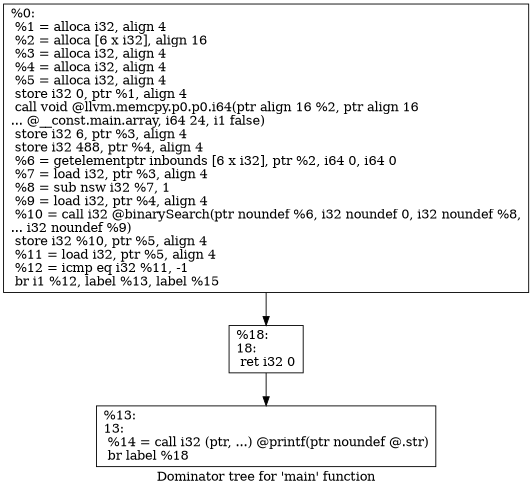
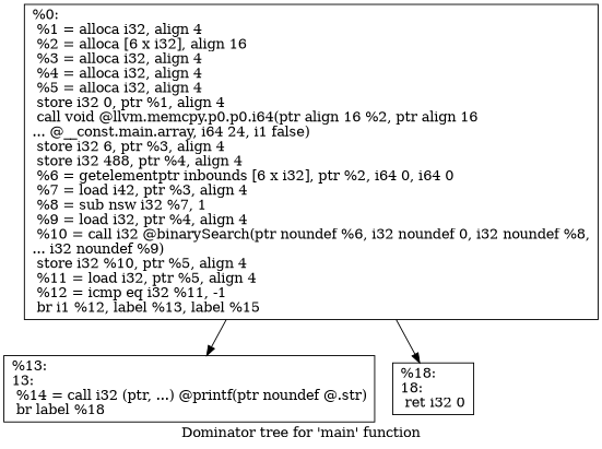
  digraph {
    label="Dominator tree for 'main' function"
    node [shape=record]
-   n1 [label="{%0:\l  %1 = alloca i32, align 4\l  %2 = alloca [6 x i32], align 16\l  %3 = alloca i32, align 4\l  %4 = alloca i32, align 4\l  %5 = alloca i32, align 4\l  store i32 0, ptr %1, align 4\l  call void @llvm.memcpy.p0.p0.i64(ptr align 16 %2, ptr align 16\l... @__const.main.array, i64 24, i1 false)\l  store i32 6, ptr %3, align 4\l  store i32 488, ptr %4, align 4\l  %6 = getelementptr inbounds [6 x i32], ptr %2, i64 0, i64 0\l  %7 = load i32, ptr %3, align 4\l  %8 = sub nsw i32 %7, 1\l  %9 = load i32, ptr %4, align 4\l  %10 = call i32 @binarySearch(ptr noundef %6, i32 noundef 0, i32 noundef %8,\l... i32 noundef %9)\l  store i32 %10, ptr %5, align 4\l  %11 = load i32, ptr %5, align 4\l  %12 = icmp eq i32 %11, -1\l  br i1 %12, label %13, label %15\l}"]
+   n1 [label="{%0:\l  %1 = alloca i32, align 4\l  %2 = alloca [6 x i32], align 16\l  %3 = alloca i32, align 4\l  %4 = alloca i32, align 4\l  %5 = alloca i32, align 4\l  store i32 0, ptr %1, align 4\l  call void @llvm.memcpy.p0.p0.i64(ptr align 16 %2, ptr align 16\l... @__const.main.array, i64 24, i1 false)\l  store i32 6, ptr %3, align 4\l  store i32 488, ptr %4, align 4\l  %6 = getelementptr inbounds [6 x i32], ptr %2, i64 0, i64 0\l  %7 = load i42, ptr %3, align 4\l  %8 = sub nsw i32 %7, 1\l  %9 = load i32, ptr %4, align 4\l  %10 = call i32 @binarySearch(ptr noundef %6, i32 noundef 0, i32 noundef %8,\l... i32 noundef %9)\l  store i32 %10, ptr %5, align 4\l  %11 = load i32, ptr %5, align 4\l  %12 = icmp eq i32 %11, -1\l  br i1 %12, label %13, label %15\l}"]
    n2 [label="{%13:\l13:                                               \l  %14 = call i32 (ptr, ...) @printf(ptr noundef @.str)\l  br label %18\l}"]
    n3 [label="{%18:\l18:                                               \l  ret i32 0\l}"]
-   n3 -> n2
+   n1 -> n2
    n1 -> n3
  }
